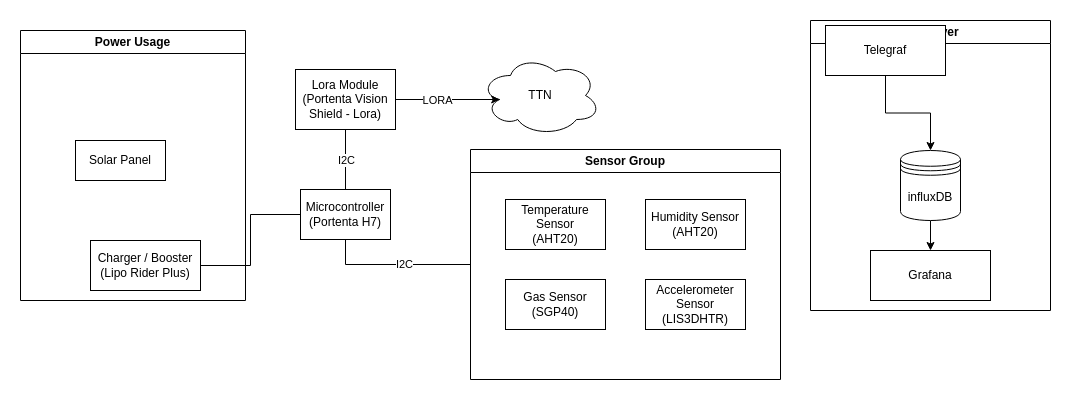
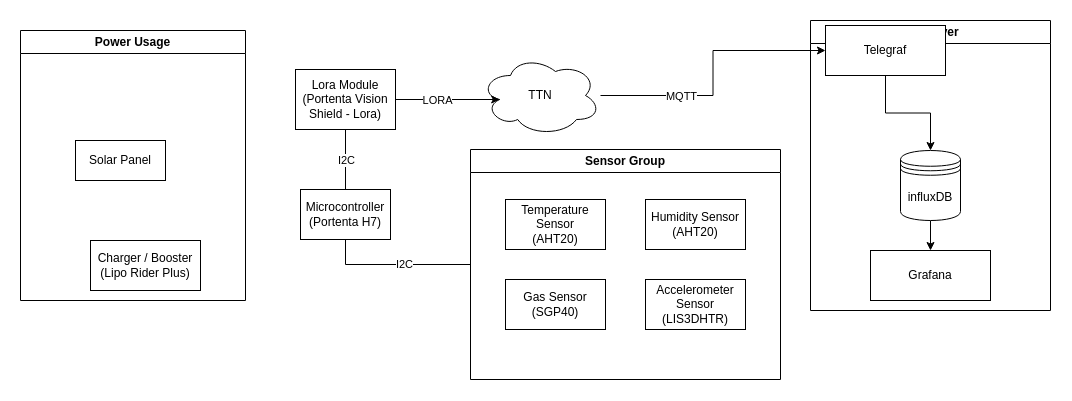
  <mxCell id="0" />
  <mxCell id="1" parent="0" />
  <mxCell id="2" style="edgeStyle=orthogonalEdgeStyle;rounded=0;orthogonalLoop=1;jettySize=auto;html=1;endArrow=none;startFill=0;" parent="1" source="4" target="8" edge="1"><mxGeometry relative="1" as="geometry" /></mxCell>
  <mxCell id="3" value="I2C" style="edgeLabel;html=1;align=center;verticalAlign=middle;resizable=0;points=[];" parent="2" vertex="1" connectable="0"><mxGeometry x="0.011" relative="1" as="geometry"><mxPoint as="offset" /></mxGeometry></mxCell>
  <mxCell id="4" value="Microcontroller&lt;div&gt;(Portenta H7)&lt;/div&gt;" style="rounded=0;whiteSpace=wrap;html=1;" parent="1" vertex="1"><mxGeometry x="300" y="189" width="90" height="50" as="geometry" /></mxCell>
  <mxCell id="5" style="edgeStyle=orthogonalEdgeStyle;rounded=0;orthogonalLoop=1;jettySize=auto;html=1;entryX=0.5;entryY=1;entryDx=0;entryDy=0;endArrow=none;startFill=0;exitX=0;exitY=0.5;exitDx=0;exitDy=0;" parent="1" source="20" target="4" edge="1"><mxGeometry relative="1" as="geometry"><mxPoint x="480" y="259" as="sourcePoint" /></mxGeometry></mxCell>
  <mxCell id="6" value="I2C" style="edgeLabel;html=1;align=center;verticalAlign=middle;resizable=0;points=[];" parent="5" vertex="1" connectable="0"><mxGeometry x="0.225" y="-1" relative="1" as="geometry"><mxPoint x="25" as="offset" /></mxGeometry></mxCell>
- <mxCell id="7" style="edgeStyle=orthogonalEdgeStyle;rounded=0;orthogonalLoop=1;jettySize=auto;html=1;entryX=0;entryY=0.5;entryDx=0;entryDy=0;endArrow=none;startFill=0;" parent="1" source="26" target="4" edge="1"><mxGeometry relative="1" as="geometry" /></mxCell>
  <mxCell id="8" value="Lora Module (Portenta Vision Shield - Lora)" style="rounded=0;whiteSpace=wrap;html=1;" parent="1" vertex="1"><mxGeometry x="295" y="69" width="100" height="60" as="geometry" /></mxCell>
+ <mxCell id="9" style="edgeStyle=orthogonalEdgeStyle;rounded=0;orthogonalLoop=1;jettySize=auto;html=1;" parent="1" source="11" target="19" edge="1"><mxGeometry relative="1" as="geometry" /></mxCell>
+ <mxCell id="10" value="MQTT" style="edgeLabel;html=1;align=center;verticalAlign=middle;resizable=0;points=[];" parent="9" vertex="1" connectable="0"><mxGeometry x="-0.459" y="-3" relative="1" as="geometry"><mxPoint x="7" y="-3" as="offset" /></mxGeometry></mxCell>
  <mxCell id="11" value="TTN" style="ellipse;shape=cloud;whiteSpace=wrap;html=1;" parent="1" vertex="1"><mxGeometry x="480" y="55" width="120" height="80" as="geometry" /></mxCell>
  <mxCell id="12" style="edgeStyle=orthogonalEdgeStyle;rounded=0;orthogonalLoop=1;jettySize=auto;html=1;entryX=0.16;entryY=0.55;entryDx=0;entryDy=0;entryPerimeter=0;exitX=1;exitY=0.5;exitDx=0;exitDy=0;" parent="1" source="8" target="11" edge="1"><mxGeometry relative="1" as="geometry" /></mxCell>
  <mxCell id="13" value="LORA" style="edgeLabel;html=1;align=center;verticalAlign=middle;resizable=0;points=[];" parent="12" vertex="1" connectable="0"><mxGeometry x="-0.22" y="-1" relative="1" as="geometry"><mxPoint y="-1" as="offset" /></mxGeometry></mxCell>
  <mxCell id="14" value="My Server" style="swimlane;whiteSpace=wrap;html=1;startSize=23;" parent="1" vertex="1"><mxGeometry x="810" y="20" width="240" height="290" as="geometry"><mxRectangle x="530" y="320" width="140" height="30" as="alternateBounds" /></mxGeometry></mxCell>
  <mxCell id="15" style="edgeStyle=orthogonalEdgeStyle;rounded=0;orthogonalLoop=1;jettySize=auto;html=1;entryX=0.5;entryY=0;entryDx=0;entryDy=0;" parent="14" source="16" target="17" edge="1"><mxGeometry relative="1" as="geometry" /></mxCell>
  <mxCell id="16" value="influxDB" style="shape=datastore;whiteSpace=wrap;html=1;" parent="14" vertex="1"><mxGeometry x="90" y="130" width="60" height="70" as="geometry" /></mxCell>
  <mxCell id="17" value="Grafana" style="rounded=0;whiteSpace=wrap;html=1;" parent="14" vertex="1"><mxGeometry x="60" y="230" width="120" height="50" as="geometry" /></mxCell>
  <mxCell id="18" style="edgeStyle=orthogonalEdgeStyle;rounded=0;orthogonalLoop=1;jettySize=auto;html=1;" parent="14" source="19" target="16" edge="1"><mxGeometry relative="1" as="geometry" /></mxCell>
  <mxCell id="19" value="Telegraf" style="rounded=0;whiteSpace=wrap;html=1;" parent="14" vertex="1"><mxGeometry x="15" y="5" width="120" height="50" as="geometry" /></mxCell>
  <mxCell id="20" value="Sensor Group" style="swimlane;whiteSpace=wrap;html=1;" parent="1" vertex="1"><mxGeometry x="470" y="149" width="310" height="230" as="geometry"><mxRectangle x="180" y="330" width="120" height="30" as="alternateBounds" /></mxGeometry></mxCell>
  <mxCell id="21" value="Accelerometer Sensor&lt;div&gt;(LIS3DHTR)&lt;/div&gt;" style="rounded=0;whiteSpace=wrap;html=1;" parent="20" vertex="1"><mxGeometry x="175" y="130" width="100" height="50" as="geometry" /></mxCell>
  <mxCell id="22" value="Humidity Sensor&lt;div&gt;(AHT20)&lt;/div&gt;" style="rounded=0;whiteSpace=wrap;html=1;" parent="20" vertex="1"><mxGeometry x="175" y="50" width="100" height="50" as="geometry" /></mxCell>
  <mxCell id="23" value="Temperature Sensor&lt;div&gt;(AHT20)&lt;/div&gt;" style="rounded=0;whiteSpace=wrap;html=1;" parent="20" vertex="1"><mxGeometry x="35" y="50" width="100" height="50" as="geometry" /></mxCell>
  <mxCell id="24" value="Gas Sensor&lt;div&gt;(SGP40)&lt;/div&gt;" style="rounded=0;whiteSpace=wrap;html=1;" parent="20" vertex="1"><mxGeometry x="35" y="130" width="100" height="50" as="geometry" /></mxCell>
  <mxCell id="25" value="Power Usage" style="swimlane;whiteSpace=wrap;html=1;" parent="1" vertex="1"><mxGeometry y="30" width="225" height="270" as="geometry" x="20"><mxRectangle x="35" y="10" width="110" height="30" as="alternateBounds" /></mxGeometry></mxCell>
  <mxCell id="26" value="Charger / Booster (Lipo Rider Plus)" style="rounded=0;whiteSpace=wrap;html=1;" parent="25" vertex="1"><mxGeometry x="70" y="210" width="110" height="50" as="geometry" /></mxCell>
  <mxCell id="27" value="Solar Panel" style="rounded=0;whiteSpace=wrap;html=1;" parent="25" vertex="1"><mxGeometry x="55" y="110" width="90" height="40" as="geometry" /></mxCell>
